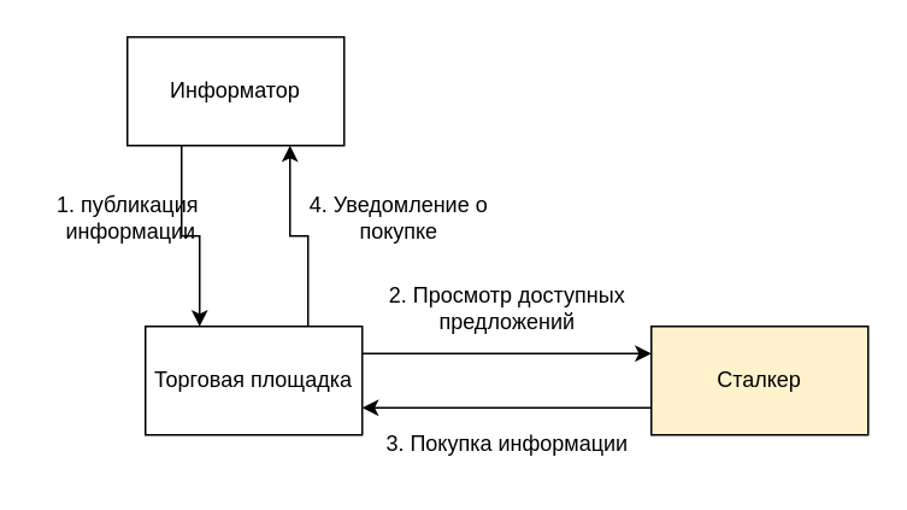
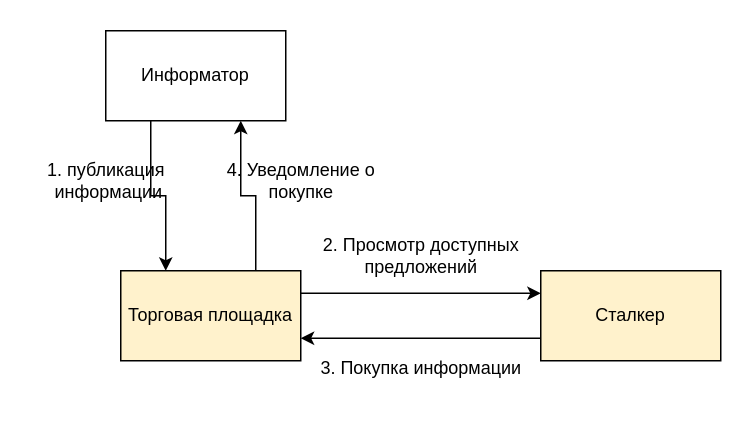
  <mxCell id="0" />
  <mxCell id="1" parent="0" />
  <mxCell id="2" style="edgeStyle=orthogonalEdgeStyle;rounded=0;orthogonalLoop=1;jettySize=auto;html=1;exitX=0.25;exitY=1;exitDx=0;exitDy=0;entryX=0.25;entryY=0;entryDx=0;entryDy=0;" edge="1" parent="1" source="3" target="6"><mxGeometry relative="1" as="geometry" /></mxCell>
  <mxCell id="3" value="Информатор" style="rounded=0;whiteSpace=wrap;html=1;" vertex="1" parent="1"><mxGeometry x="70" y="20" width="120" height="60" as="geometry" /></mxCell>
  <mxCell id="4" style="edgeStyle=orthogonalEdgeStyle;rounded=0;orthogonalLoop=1;jettySize=auto;html=1;exitX=1;exitY=0.25;exitDx=0;exitDy=0;entryX=0;entryY=0.25;entryDx=0;entryDy=0;" edge="1" parent="1" source="6" target="8"><mxGeometry relative="1" as="geometry" /></mxCell>
  <mxCell id="5" style="edgeStyle=orthogonalEdgeStyle;rounded=0;orthogonalLoop=1;jettySize=auto;html=1;exitX=0.75;exitY=0;exitDx=0;exitDy=0;entryX=0.75;entryY=1;entryDx=0;entryDy=0;" edge="1" parent="1" source="6" target="3"><mxGeometry relative="1" as="geometry" /></mxCell>
- <mxCell id="6" value="Торговая площадка" style="rounded=0;whiteSpace=wrap;html=1;" vertex="1" parent="1"><mxGeometry x="80" y="180" width="120" height="60" as="geometry" /></mxCell>
+ <mxCell id="6" value="Торговая площадка" style="rounded=0;whiteSpace=wrap;html=1;fillColor=#fff2cc;" vertex="1" parent="1"><mxGeometry x="80" y="180" width="120" height="60" as="geometry" /></mxCell>
  <mxCell id="7" style="edgeStyle=orthogonalEdgeStyle;rounded=0;orthogonalLoop=1;jettySize=auto;html=1;exitX=0;exitY=0.75;exitDx=0;exitDy=0;entryX=1;entryY=0.75;entryDx=0;entryDy=0;" edge="1" parent="1" source="8" target="6"><mxGeometry relative="1" as="geometry" /></mxCell>
  <mxCell id="8" value="Сталкер" style="rounded=0;whiteSpace=wrap;html=1;fillColor=#fff2cc;" vertex="1" parent="1"><mxGeometry x="360" y="180" width="120" height="60" as="geometry" /></mxCell>
  <mxCell id="9" value="2. Просмотр доступных&lt;br&gt;предложений" style="text;html=1;align=center;verticalAlign=middle;resizable=0;points=[];autosize=1;strokeColor=none;fillColor=none;" vertex="1" parent="1"><mxGeometry x="205" y="150" width="150" height="40" as="geometry" /></mxCell>
  <mxCell id="10" value="3. Покупка информации" style="text;html=1;align=center;verticalAlign=middle;resizable=0;points=[];autosize=1;strokeColor=none;fillColor=none;" vertex="1" parent="1"><mxGeometry x="200" y="230" width="160" height="30" as="geometry" /></mxCell>
  <mxCell id="11" value="1. публикация&lt;br&gt;&amp;nbsp;информации" style="text;html=1;align=center;verticalAlign=middle;resizable=0;points=[];autosize=1;strokeColor=none;fillColor=none;" vertex="1" parent="1"><mxGeometry x="20" y="100" width="100" height="40" as="geometry" /></mxCell>
- <mxCell id="12" value="4. Уведомление о&lt;br&gt;покупке" style="text;html=1;align=center;verticalAlign=middle;resizable=0;points=[];autosize=1;strokeColor=none;fillColor=none;" vertex="1" parent="1"><mxGeometry x="160" y="100" width="120" height="40" as="geometry" /></mxCell>
+ <mxCell id="12" value="4. Уведомление о&lt;br&gt;покупке" style="text;html=1;align=center;verticalAlign=middle;resizable=0;points=[];autosize=1;strokeColor=none;fillColor=none;" vertex="1" parent="1"><mxGeometry x="140" y="100" width="120" height="40" as="geometry" /></mxCell>
